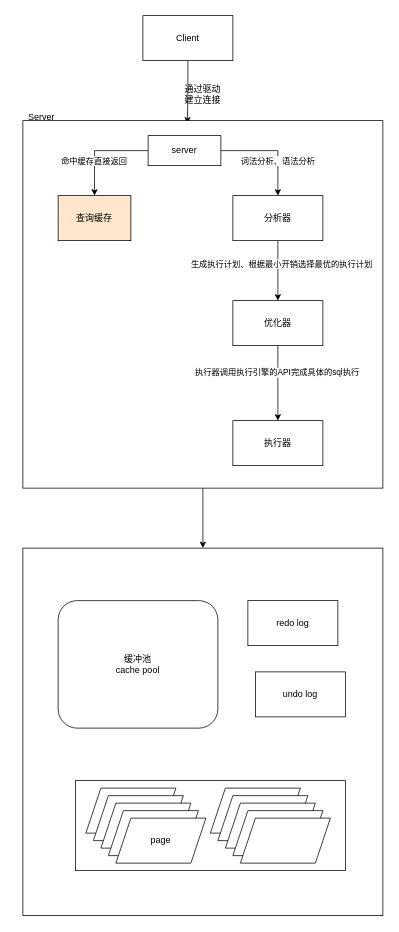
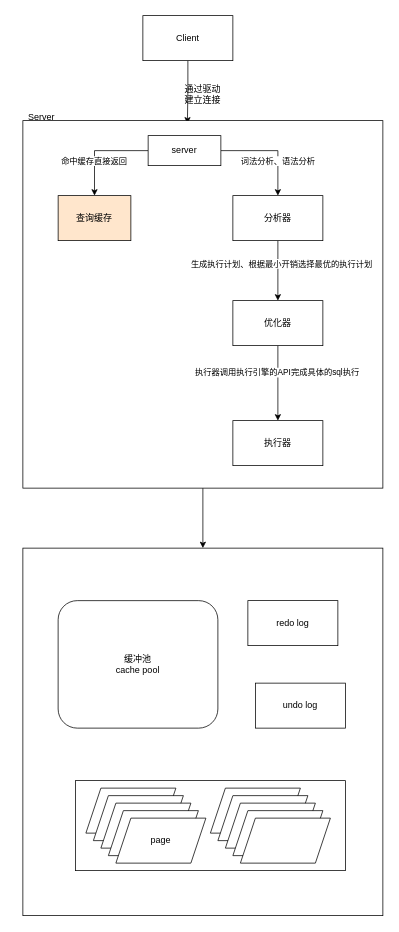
  <mxCell id="0" />
  <mxCell id="1" parent="0" />
  <mxCell id="2" style="edgeStyle=orthogonalEdgeStyle;rounded=0;orthogonalLoop=1;jettySize=auto;html=1;entryX=0.457;entryY=0.008;entryDx=0;entryDy=0;entryPerimeter=0;" edge="1" parent="1" source="3" target="5"><mxGeometry relative="1" as="geometry" /></mxCell>
  <mxCell id="3" value="Client" style="rounded=0;whiteSpace=wrap;html=1;" vertex="1" parent="1"><mxGeometry x="190" width="120" height="60" as="geometry" y="20" /></mxCell>
  <mxCell id="4" value="" style="edgeStyle=orthogonalEdgeStyle;rounded=0;orthogonalLoop=1;jettySize=auto;html=1;" edge="1" parent="1" source="5" target="21"><mxGeometry relative="1" as="geometry" /></mxCell>
  <mxCell id="5" value="" style="rounded=0;whiteSpace=wrap;html=1;" vertex="1" parent="1"><mxGeometry x="30" y="160" width="480" height="490" as="geometry" /></mxCell>
  <mxCell id="6" value="Server" style="text;html=1;strokeColor=none;fillColor=none;align=center;verticalAlign=middle;whiteSpace=wrap;rounded=0;" vertex="1" parent="1"><mxGeometry x="20" y="140" width="70" height="30" as="geometry" /></mxCell>
  <mxCell id="7" value="" style="edgeStyle=orthogonalEdgeStyle;rounded=0;orthogonalLoop=1;jettySize=auto;html=1;" edge="1" parent="1" source="11" target="13"><mxGeometry relative="1" as="geometry" /></mxCell>
  <mxCell id="8" value="命中缓存直接返回" style="edgeLabel;html=1;align=center;verticalAlign=middle;resizable=0;points=[];" vertex="1" connectable="0" parent="7"><mxGeometry x="0.3" y="-1" relative="1" as="geometry"><mxPoint as="offset" /></mxGeometry></mxCell>
  <mxCell id="9" value="" style="edgeStyle=orthogonalEdgeStyle;rounded=0;orthogonalLoop=1;jettySize=auto;html=1;" edge="1" parent="1" source="11" target="16"><mxGeometry relative="1" as="geometry" /></mxCell>
  <mxCell id="10" value="词法分析、语法分析" style="edgeLabel;html=1;align=center;verticalAlign=middle;resizable=0;points=[];" vertex="1" connectable="0" parent="9"><mxGeometry x="0.309" y="-1" relative="1" as="geometry"><mxPoint as="offset" /></mxGeometry></mxCell>
  <mxCell id="11" value="server" style="rounded=0;whiteSpace=wrap;html=1;" vertex="1" parent="1"><mxGeometry x="197" y="180" width="97" height="40" as="geometry" /></mxCell>
  <mxCell id="12" value="通过驱动建立连接" style="text;html=1;strokeColor=none;fillColor=none;align=center;verticalAlign=middle;whiteSpace=wrap;rounded=0;" vertex="1" parent="1"><mxGeometry x="240" y="110" width="60" height="30" as="geometry" /></mxCell>
  <mxCell id="13" value="查询缓存" style="rounded=0;whiteSpace=wrap;html=1;fillColor=#ffe6cc;" vertex="1" parent="1"><mxGeometry x="77" y="260" width="97" height="60" as="geometry" /></mxCell>
  <mxCell id="14" value="" style="edgeStyle=orthogonalEdgeStyle;rounded=0;orthogonalLoop=1;jettySize=auto;html=1;" edge="1" parent="1" source="16" target="19"><mxGeometry relative="1" as="geometry" /></mxCell>
  <mxCell id="15" value="生成执行计划、根据最小开销选择最优的执行计划" style="edgeLabel;html=1;align=center;verticalAlign=middle;resizable=0;points=[];" vertex="1" connectable="0" parent="14"><mxGeometry x="-0.25" y="4" relative="1" as="geometry"><mxPoint as="offset" /></mxGeometry></mxCell>
  <mxCell id="16" value="分析器" style="whiteSpace=wrap;html=1;rounded=0;" vertex="1" parent="1"><mxGeometry x="310" y="260" width="120" height="60" as="geometry" /></mxCell>
  <mxCell id="17" value="" style="edgeStyle=orthogonalEdgeStyle;rounded=0;orthogonalLoop=1;jettySize=auto;html=1;" edge="1" parent="1" source="19" target="20"><mxGeometry relative="1" as="geometry" /></mxCell>
  <mxCell id="18" value="执行器调用执行引擎的API完成具体的sql执行" style="edgeLabel;html=1;align=center;verticalAlign=middle;resizable=0;points=[];" vertex="1" connectable="0" parent="17"><mxGeometry x="-0.3" y="-2" relative="1" as="geometry"><mxPoint as="offset" /></mxGeometry></mxCell>
  <mxCell id="19" value="优化器" style="whiteSpace=wrap;html=1;rounded=0;" vertex="1" parent="1"><mxGeometry x="310" y="400" width="120" height="60" as="geometry" /></mxCell>
  <mxCell id="20" value="执行器" style="whiteSpace=wrap;html=1;rounded=0;" vertex="1" parent="1"><mxGeometry x="310" y="560" width="120" height="60" as="geometry" /></mxCell>
  <mxCell id="21" value="" style="rounded=0;whiteSpace=wrap;html=1;" vertex="1" parent="1"><mxGeometry x="30" y="730" width="480" height="490" as="geometry" /></mxCell>
  <mxCell id="22" value="缓冲池&lt;br&gt;cache pool" style="rounded=1;whiteSpace=wrap;html=1;" vertex="1" parent="1"><mxGeometry x="77" y="800" width="213" height="170" as="geometry" /></mxCell>
  <mxCell id="23" value="redo log" style="rounded=0;whiteSpace=wrap;html=1;" vertex="1" parent="1"><mxGeometry x="330" y="800" width="120" height="60" as="geometry" /></mxCell>
- <mxCell id="24" value="undo log" style="rounded=0;whiteSpace=wrap;html=1;" vertex="1" parent="1"><mxGeometry x="340" y="895" width="120" height="60" as="geometry" /></mxCell>
+ <mxCell id="24" value="undo log" style="rounded=0;whiteSpace=wrap;html=1;" vertex="1" parent="1"><mxGeometry x="340" y="910" width="120" height="60" as="geometry" /></mxCell>
  <mxCell id="25" value="" style="rounded=0;whiteSpace=wrap;html=1;" vertex="1" parent="1"><mxGeometry x="100" y="1040" width="360" height="120" as="geometry" /></mxCell>
  <mxCell id="26" value="" style="shape=parallelogram;perimeter=parallelogramPerimeter;whiteSpace=wrap;html=1;fixedSize=1;" vertex="1" parent="1"><mxGeometry x="114" y="1050" width="120" height="60" as="geometry" /></mxCell>
  <mxCell id="27" value="" style="shape=parallelogram;perimeter=parallelogramPerimeter;whiteSpace=wrap;html=1;fixedSize=1;" vertex="1" parent="1"><mxGeometry x="124" y="1060" width="120" height="60" as="geometry" /></mxCell>
  <mxCell id="28" value="" style="shape=parallelogram;perimeter=parallelogramPerimeter;whiteSpace=wrap;html=1;fixedSize=1;" vertex="1" parent="1"><mxGeometry x="134" y="1070" width="120" height="60" as="geometry" /></mxCell>
  <mxCell id="29" value="" style="shape=parallelogram;perimeter=parallelogramPerimeter;whiteSpace=wrap;html=1;fixedSize=1;" vertex="1" parent="1"><mxGeometry x="144" y="1080" width="120" height="60" as="geometry" /></mxCell>
  <mxCell id="30" value="page" style="shape=parallelogram;perimeter=parallelogramPerimeter;whiteSpace=wrap;html=1;fixedSize=1;" vertex="1" parent="1"><mxGeometry x="154" y="1090" width="120" height="60" as="geometry" /></mxCell>
  <mxCell id="31" value="" style="shape=parallelogram;perimeter=parallelogramPerimeter;whiteSpace=wrap;html=1;fixedSize=1;" vertex="1" parent="1"><mxGeometry x="280" y="1050" width="120" height="60" as="geometry" /></mxCell>
  <mxCell id="32" value="" style="shape=parallelogram;perimeter=parallelogramPerimeter;whiteSpace=wrap;html=1;fixedSize=1;" vertex="1" parent="1"><mxGeometry x="290" y="1060" width="120" height="60" as="geometry" /></mxCell>
  <mxCell id="33" value="" style="shape=parallelogram;perimeter=parallelogramPerimeter;whiteSpace=wrap;html=1;fixedSize=1;" vertex="1" parent="1"><mxGeometry x="300" y="1070" width="120" height="60" as="geometry" /></mxCell>
  <mxCell id="34" value="&lt;span style=&quot;color: rgba(0, 0, 0, 0); font-family: monospace; font-size: 0px; text-align: start;&quot;&gt;%3CmxGraphModel%3E%3Croot%3E%3CmxCell%20id%3D%220%22%2F%3E%3CmxCell%20id%3D%221%22%20parent%3D%220%22%2F%3E%3CmxCell%20id%3D%222%22%20value%3D%22%22%20style%3D%22shape%3Dparallelogram%3Bperimeter%3DparallelogramPerimeter%3BwhiteSpace%3Dwrap%3Bhtml%3D1%3BfixedSize%3D1%3B%22%20vertex%3D%221%22%20parent%3D%221%22%3E%3CmxGeometry%20x%3D%22334%22%20y%3D%221070%22%20width%3D%22120%22%20height%3D%2260%22%20as%3D%22geometry%22%2F%3E%3C%2FmxCell%3E%3C%2Froot%3E%3C%2FmxGraphModel%3E&lt;/span&gt;" style="shape=parallelogram;perimeter=parallelogramPerimeter;whiteSpace=wrap;html=1;fixedSize=1;" vertex="1" parent="1"><mxGeometry x="310" y="1080" width="120" height="60" as="geometry" /></mxCell>
  <mxCell id="35" value="&lt;span style=&quot;color: rgba(0, 0, 0, 0); font-family: monospace; font-size: 0px; text-align: start;&quot;&gt;p&lt;/span&gt;" style="shape=parallelogram;perimeter=parallelogramPerimeter;whiteSpace=wrap;html=1;fixedSize=1;" vertex="1" parent="1"><mxGeometry x="320" y="1090" width="120" height="60" as="geometry" /></mxCell>
